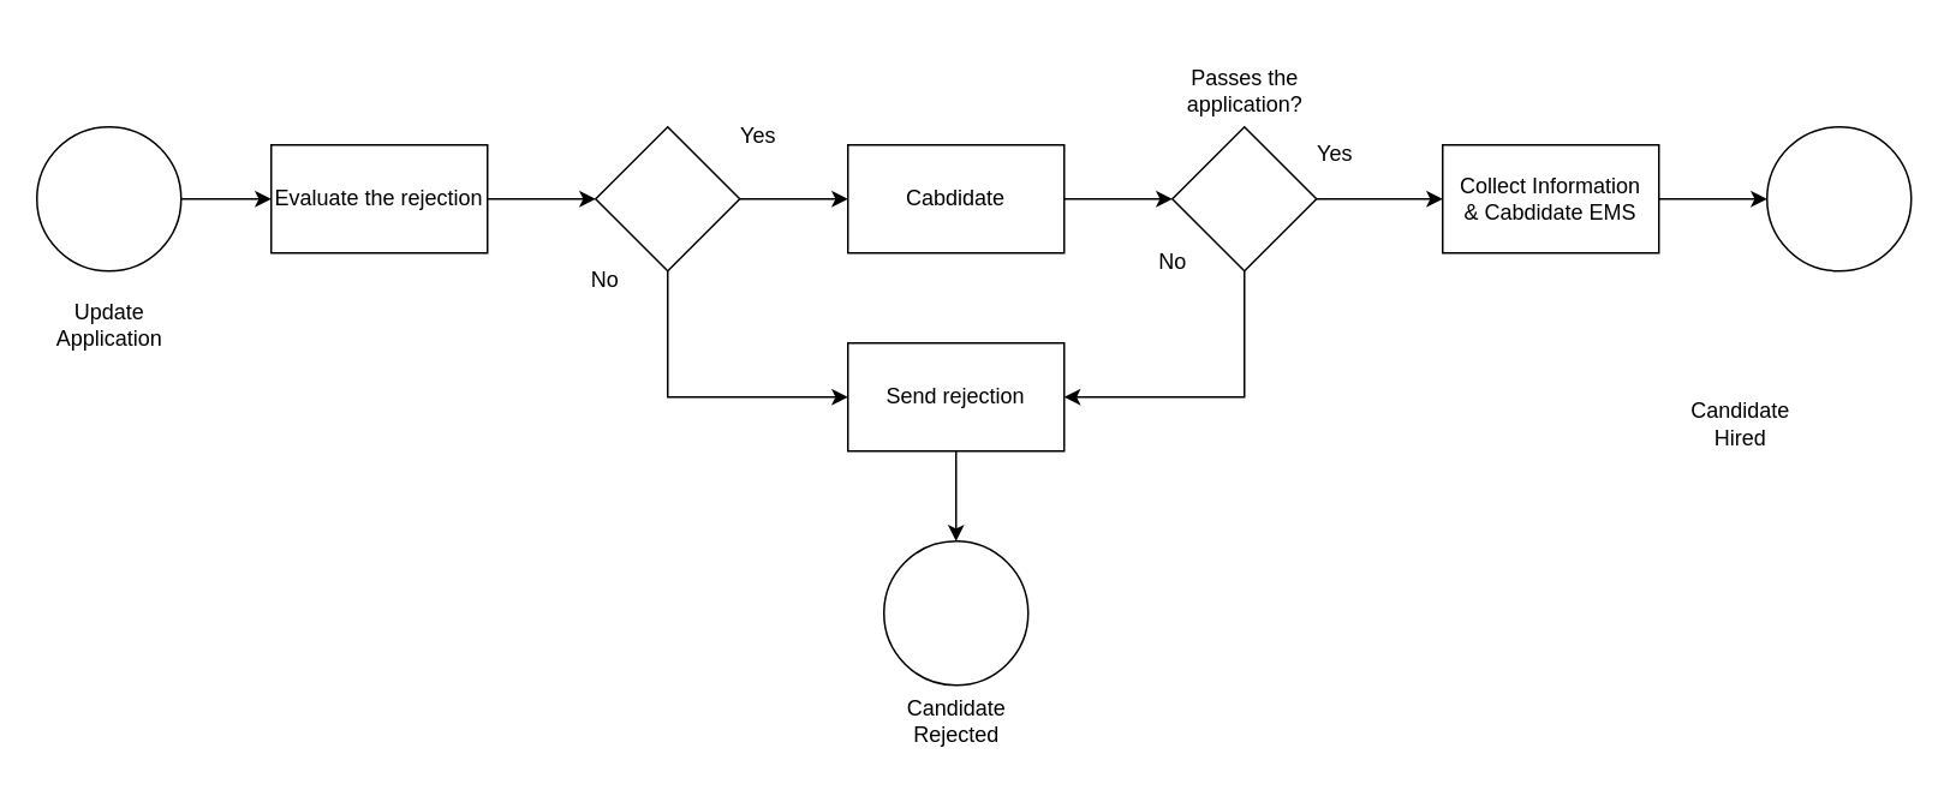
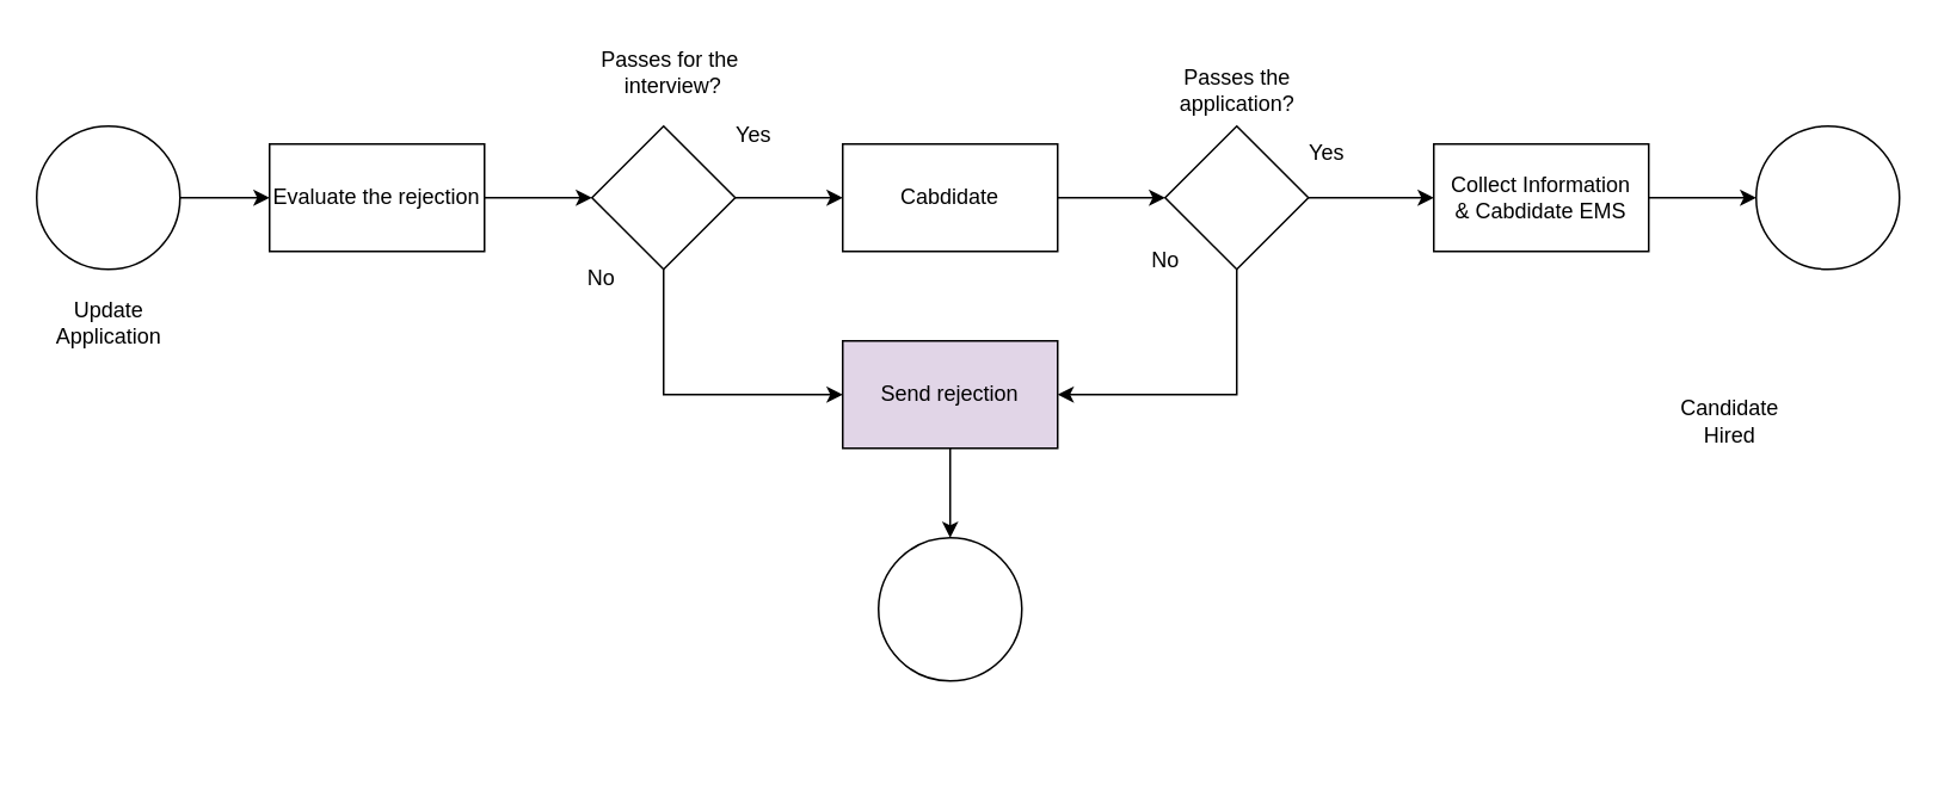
  <mxCell id="0" />
  <mxCell id="1" parent="0" />
  <mxCell id="2" value="" style="ellipse;whiteSpace=wrap;html=1;aspect=fixed;" vertex="1" parent="1"><mxGeometry x="20" y="70" width="80" height="80" as="geometry" /></mxCell>
  <mxCell id="3" value="Update&lt;br&gt;Application" style="text;html=1;align=center;verticalAlign=middle;resizable=0;points=[];autosize=1;strokeColor=none;fillColor=none;" vertex="1" parent="1"><mxGeometry x="20" y="160" width="80" height="40" as="geometry" /></mxCell>
  <mxCell id="4" value="" style="endArrow=classic;html=1;rounded=0;exitX=1;exitY=0.5;exitDx=0;exitDy=0;entryX=0;entryY=0.5;entryDx=0;entryDy=0;" edge="1" parent="1" source="2" target="5"><mxGeometry width="50" height="50" relative="1" as="geometry"><mxPoint x="330" y="220" as="sourcePoint" /><mxPoint x="170" y="110" as="targetPoint" /></mxGeometry></mxCell>
  <mxCell id="5" value="Evaluate the rejection" style="rounded=0;whiteSpace=wrap;html=1;" vertex="1" parent="1"><mxGeometry x="150" y="80" width="120" height="60" as="geometry" /></mxCell>
  <mxCell id="6" value="" style="rhombus;whiteSpace=wrap;html=1;" vertex="1" parent="1"><mxGeometry x="330" y="70" width="80" height="80" as="geometry" /></mxCell>
  <mxCell id="7" value="" style="endArrow=classic;html=1;rounded=0;exitX=1;exitY=0.5;exitDx=0;exitDy=0;entryX=0;entryY=0.5;entryDx=0;entryDy=0;" edge="1" parent="1" source="5" target="6"><mxGeometry width="50" height="50" relative="1" as="geometry"><mxPoint x="330" y="220" as="sourcePoint" /><mxPoint x="380" y="170" as="targetPoint" /></mxGeometry></mxCell>
+ <mxCell id="8" value="Passes for the&amp;nbsp;&lt;br&gt;interview?" style="text;html=1;align=center;verticalAlign=middle;resizable=0;points=[];autosize=1;strokeColor=none;fillColor=none;" vertex="1" parent="1"><mxGeometry x="325" y="20" width="100" height="40" as="geometry" /></mxCell>
  <mxCell id="9" value="Yes" style="text;html=1;align=center;verticalAlign=middle;resizable=0;points=[];autosize=1;strokeColor=none;fillColor=none;" vertex="1" parent="1"><mxGeometry x="400" y="60" width="40" height="30" as="geometry" /></mxCell>
  <mxCell id="10" value="No" style="text;html=1;align=center;verticalAlign=middle;resizable=0;points=[];autosize=1;strokeColor=none;fillColor=none;" vertex="1" parent="1"><mxGeometry x="630" y="130" width="40" height="30" as="geometry" /></mxCell>
- <mxCell id="11" value="Send rejection" style="rounded=0;whiteSpace=wrap;html=1;" vertex="1" parent="1"><mxGeometry x="470" y="190" width="120" height="60" as="geometry" /></mxCell>
+ <mxCell id="11" value="Send rejection" style="rounded=0;whiteSpace=wrap;html=1;fillColor=#e1d5e7;" vertex="1" parent="1"><mxGeometry x="470" y="190" width="120" height="60" as="geometry" /></mxCell>
  <mxCell id="12" value="" style="endArrow=classic;html=1;rounded=0;exitX=0.5;exitY=1;exitDx=0;exitDy=0;entryX=0.5;entryY=0;entryDx=0;entryDy=0;" edge="1" parent="1" source="11" target="13"><mxGeometry width="50" height="50" relative="1" as="geometry"><mxPoint x="330" y="220" as="sourcePoint" /><mxPoint x="370" y="280" as="targetPoint" /></mxGeometry></mxCell>
  <mxCell id="13" value="" style="ellipse;whiteSpace=wrap;html=1;aspect=fixed;" vertex="1" parent="1"><mxGeometry x="490" y="300" width="80" height="80" as="geometry" /></mxCell>
- <mxCell id="14" value="Candidate&lt;br&gt;Rejected&lt;br&gt;" style="text;html=1;align=center;verticalAlign=middle;resizable=0;points=[];autosize=1;strokeColor=none;fillColor=none;" vertex="1" parent="1"><mxGeometry x="490" y="380" width="80" height="40" as="geometry" /></mxCell>
  <mxCell id="15" value="" style="endArrow=classic;html=1;rounded=0;exitX=1;exitY=0.5;exitDx=0;exitDy=0;entryX=0;entryY=0.5;entryDx=0;entryDy=0;" edge="1" parent="1" source="6" target="16"><mxGeometry width="50" height="50" relative="1" as="geometry"><mxPoint x="720" y="90" as="sourcePoint" /><mxPoint x="780" y="90" as="targetPoint" /></mxGeometry></mxCell>
  <mxCell id="16" value="Cabdidate" style="rounded=0;whiteSpace=wrap;html=1;" vertex="1" parent="1"><mxGeometry x="470" y="80" width="120" height="60" as="geometry" /></mxCell>
  <mxCell id="17" value="" style="endArrow=classic;html=1;rounded=0;exitX=1;exitY=0.5;exitDx=0;exitDy=0;entryX=0;entryY=0.5;entryDx=0;entryDy=0;" edge="1" parent="1" source="16" target="18"><mxGeometry width="50" height="50" relative="1" as="geometry"><mxPoint x="420" y="120" as="sourcePoint" /><mxPoint x="650" y="110" as="targetPoint" /></mxGeometry></mxCell>
  <mxCell id="18" value="" style="rhombus;whiteSpace=wrap;html=1;" vertex="1" parent="1"><mxGeometry x="650" y="70" width="80" height="80" as="geometry" /></mxCell>
  <mxCell id="19" value="Passes the &lt;br&gt;application?" style="text;html=1;align=center;verticalAlign=middle;resizable=0;points=[];autosize=1;strokeColor=none;fillColor=none;" vertex="1" parent="1"><mxGeometry x="650" y="30" width="80" height="40" as="geometry" /></mxCell>
  <mxCell id="20" value="" style="endArrow=classic;html=1;rounded=0;exitX=0.5;exitY=1;exitDx=0;exitDy=0;entryX=0;entryY=0.5;entryDx=0;entryDy=0;" edge="1" parent="1" source="6" target="11"><mxGeometry width="50" height="50" relative="1" as="geometry"><mxPoint x="540" y="220" as="sourcePoint" /><mxPoint x="590" y="170" as="targetPoint" /><Array as="points"><mxPoint x="370" y="220" /></Array></mxGeometry></mxCell>
  <mxCell id="21" value="" style="endArrow=classic;html=1;rounded=0;exitX=0.5;exitY=1;exitDx=0;exitDy=0;entryX=1;entryY=0.5;entryDx=0;entryDy=0;" edge="1" parent="1" source="18" target="11"><mxGeometry width="50" height="50" relative="1" as="geometry"><mxPoint x="380" y="160" as="sourcePoint" /><mxPoint x="470" y="230" as="targetPoint" /><Array as="points"><mxPoint x="690" y="220" /></Array></mxGeometry></mxCell>
  <mxCell id="22" value="Yes" style="text;html=1;align=center;verticalAlign=middle;resizable=0;points=[];autosize=1;strokeColor=none;fillColor=none;" vertex="1" parent="1"><mxGeometry x="720" y="70" width="40" height="30" as="geometry" /></mxCell>
  <mxCell id="23" value="No" style="text;html=1;align=center;verticalAlign=middle;resizable=0;points=[];autosize=1;strokeColor=none;fillColor=none;" vertex="1" parent="1"><mxGeometry x="315" y="140" width="40" height="30" as="geometry" /></mxCell>
  <mxCell id="24" value="" style="endArrow=classic;html=1;rounded=0;exitX=1;exitY=0.5;exitDx=0;exitDy=0;entryX=0;entryY=0.5;entryDx=0;entryDy=0;" edge="1" parent="1" source="18" target="25"><mxGeometry width="50" height="50" relative="1" as="geometry"><mxPoint x="830" y="200" as="sourcePoint" /><mxPoint x="800" y="110" as="targetPoint" /></mxGeometry></mxCell>
  <mxCell id="25" value="Collect Information&lt;br&gt;&amp;amp; Cabdidate EMS" style="rounded=0;whiteSpace=wrap;html=1;" vertex="1" parent="1"><mxGeometry x="800" y="80" width="120" height="60" as="geometry" /></mxCell>
  <mxCell id="26" value="" style="ellipse;whiteSpace=wrap;html=1;aspect=fixed;" vertex="1" parent="1"><mxGeometry x="980" y="70" width="80" height="80" as="geometry" /></mxCell>
  <mxCell id="27" value="" style="endArrow=classic;html=1;rounded=0;exitX=1;exitY=0.5;exitDx=0;exitDy=0;entryX=0;entryY=0.5;entryDx=0;entryDy=0;" edge="1" parent="1" source="25" target="26"><mxGeometry width="50" height="50" relative="1" as="geometry"><mxPoint x="830" y="200" as="sourcePoint" /><mxPoint x="880" y="150" as="targetPoint" /></mxGeometry></mxCell>
  <mxCell id="28" value="Candidate&lt;br&gt;Hired" style="text;html=1;align=center;verticalAlign=middle;resizable=0;points=[];autosize=1;strokeColor=none;fillColor=none;" vertex="1" parent="1"><mxGeometry x="925" y="215" width="80" height="40" as="geometry" /></mxCell>
